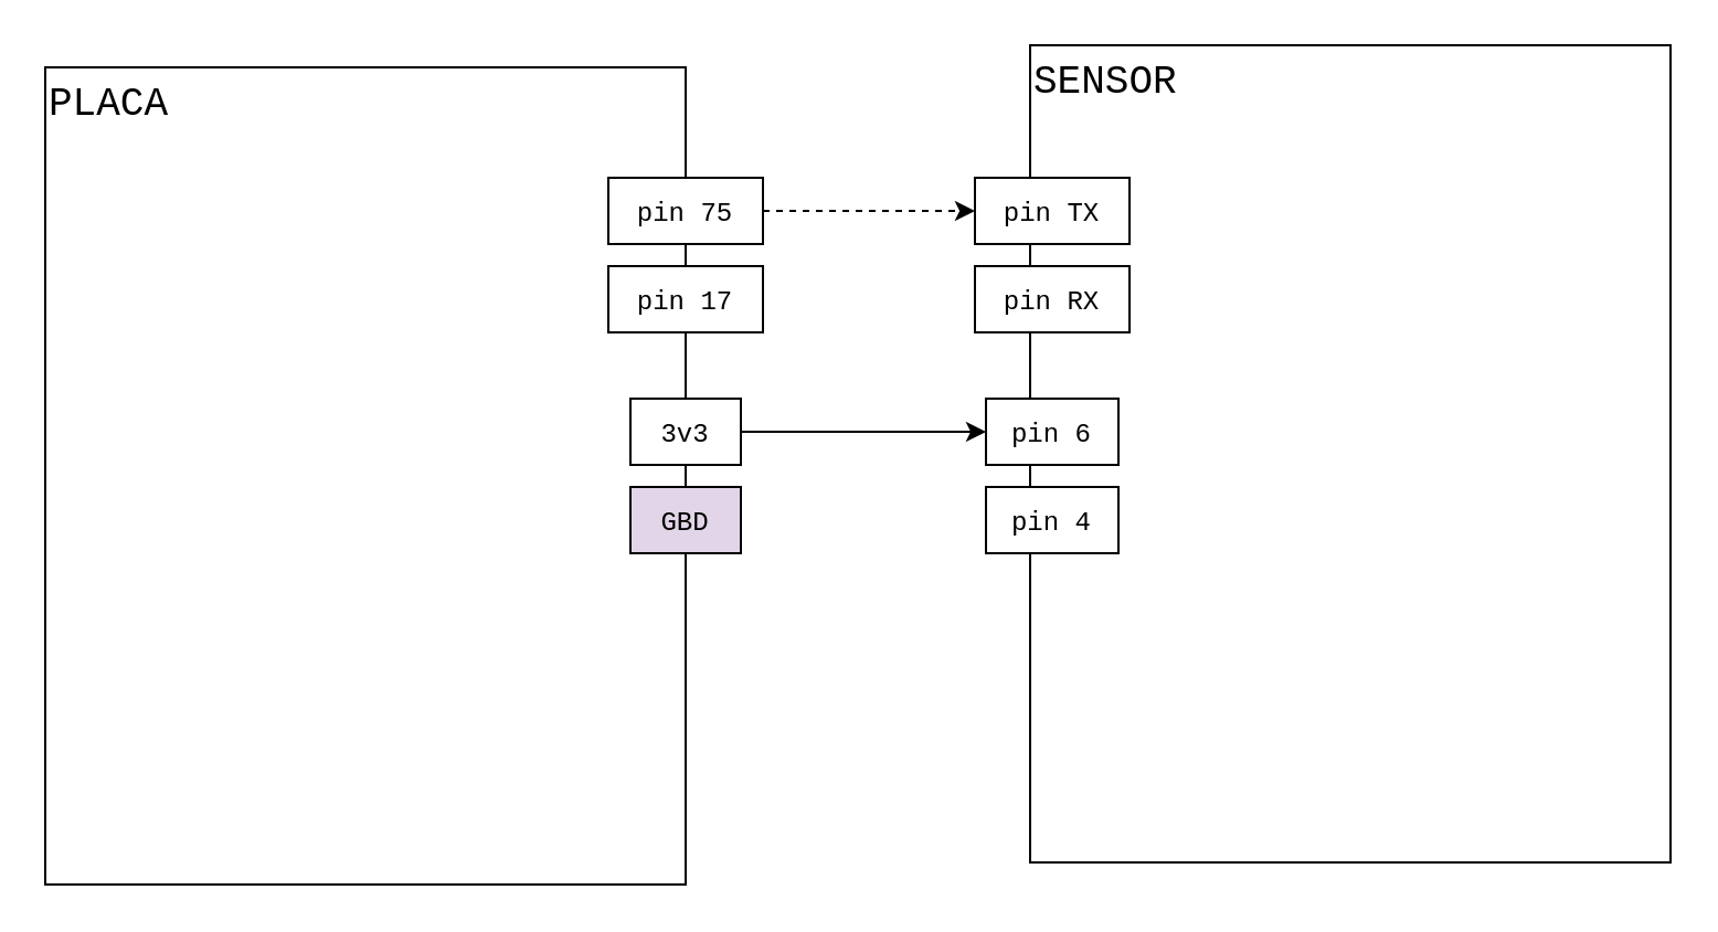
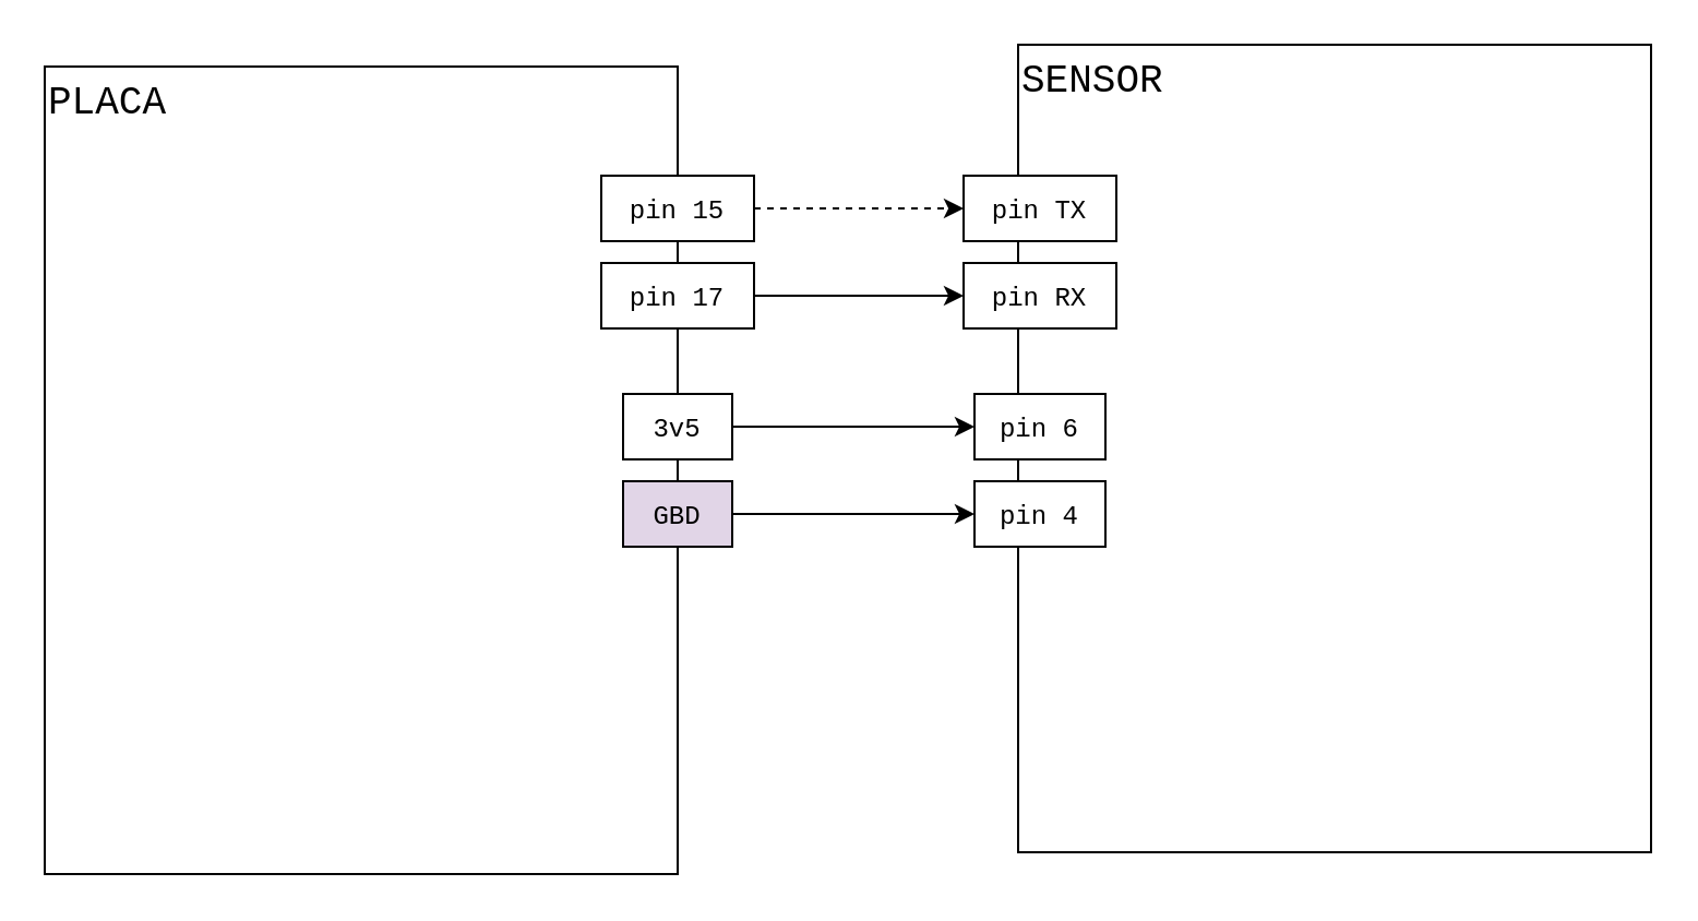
  <mxCell id="0" />
  <mxCell id="1" parent="0" />
  <mxCell id="2" value="SENSOR" style="rounded=0;whiteSpace=wrap;html=1;align=left;verticalAlign=top;fontFamily=Courier New;fontSize=18;" vertex="1" parent="1"><mxGeometry x="466" y="20" width="290" height="370" as="geometry" /></mxCell>
  <mxCell id="3" value="PLACA" style="rounded=0;whiteSpace=wrap;html=1;align=left;verticalAlign=top;fontFamily=Courier New;fontSize=18;" vertex="1" parent="1"><mxGeometry x="20" y="30" width="290" height="370" as="geometry" /></mxCell>
  <mxCell id="4" style="edgeStyle=orthogonalEdgeStyle;rounded=0;orthogonalLoop=1;jettySize=auto;html=1;entryX=0;entryY=0.5;entryDx=0;entryDy=0;fontFamily=Courier New;fontSize=12;dashed=1;" edge="1" parent="1" source="5" target="12"><mxGeometry relative="1" as="geometry" /></mxCell>
- <mxCell id="5" value="pin 75" style="rounded=0;whiteSpace=wrap;html=1;fontFamily=Courier New;fontSize=12;verticalAlign=top;autosize=1;spacing=5;" vertex="1" parent="1"><mxGeometry x="275" y="80" width="70" height="30" as="geometry" /></mxCell>
+ <mxCell id="5" value="pin 15" style="rounded=0;whiteSpace=wrap;html=1;fontFamily=Courier New;fontSize=12;verticalAlign=top;autosize=1;spacing=5;" vertex="1" parent="1"><mxGeometry x="275" y="80" width="70" height="30" as="geometry" /></mxCell>
+ <mxCell id="6" style="edgeStyle=orthogonalEdgeStyle;rounded=0;orthogonalLoop=1;jettySize=auto;html=1;entryX=0;entryY=0.5;entryDx=0;entryDy=0;fontFamily=Courier New;fontSize=12;" edge="1" parent="1" source="7" target="13"><mxGeometry relative="1" as="geometry" /></mxCell>
  <mxCell id="7" value="pin 17" style="rounded=0;whiteSpace=wrap;html=1;fontFamily=Courier New;fontSize=12;verticalAlign=top;autosize=1;spacing=5;" vertex="1" parent="1"><mxGeometry x="275" y="120" width="70" height="30" as="geometry" /></mxCell>
+ <mxCell id="8" style="edgeStyle=orthogonalEdgeStyle;rounded=0;orthogonalLoop=1;jettySize=auto;html=1;entryX=0;entryY=0.5;entryDx=0;entryDy=0;fontFamily=Courier New;fontSize=12;" edge="1" parent="1" source="9" target="15"><mxGeometry relative="1" as="geometry" /></mxCell>
  <mxCell id="9" value="GBD" style="rounded=0;whiteSpace=wrap;html=1;fontFamily=Courier New;fontSize=12;verticalAlign=top;autosize=1;spacing=5;fillColor=#e1d5e7;" vertex="1" parent="1"><mxGeometry x="285" y="220" width="50" height="30" as="geometry" /></mxCell>
  <mxCell id="10" style="edgeStyle=orthogonalEdgeStyle;rounded=0;orthogonalLoop=1;jettySize=auto;html=1;entryX=0;entryY=0.5;entryDx=0;entryDy=0;fontFamily=Courier New;fontSize=12;" edge="1" parent="1" source="11" target="14"><mxGeometry relative="1" as="geometry" /></mxCell>
- <mxCell id="11" value="3v3" style="rounded=0;whiteSpace=wrap;html=1;fontFamily=Courier New;fontSize=12;verticalAlign=top;autosize=1;spacing=5;" vertex="1" parent="1"><mxGeometry x="285" y="180" width="50" height="30" as="geometry" /></mxCell>
+ <mxCell id="11" value="3v5" style="rounded=0;whiteSpace=wrap;html=1;fontFamily=Courier New;fontSize=12;verticalAlign=top;autosize=1;spacing=5;" vertex="1" parent="1"><mxGeometry x="285" y="180" width="50" height="30" as="geometry" /></mxCell>
  <mxCell id="12" value="pin TX" style="rounded=0;whiteSpace=wrap;html=1;fontFamily=Courier New;fontSize=12;verticalAlign=top;autosize=1;spacing=5;" vertex="1" parent="1"><mxGeometry x="441" y="80" width="70" height="30" as="geometry" /></mxCell>
  <mxCell id="13" value="pin RX" style="rounded=0;whiteSpace=wrap;html=1;fontFamily=Courier New;fontSize=12;verticalAlign=top;autosize=1;spacing=5;" vertex="1" parent="1"><mxGeometry x="441" y="120" width="70" height="30" as="geometry" /></mxCell>
  <mxCell id="14" value="pin 6" style="rounded=0;whiteSpace=wrap;html=1;fontFamily=Courier New;fontSize=12;verticalAlign=top;autosize=1;spacing=5;" vertex="1" parent="1"><mxGeometry x="446" y="180" width="60" height="30" as="geometry" /></mxCell>
  <mxCell id="15" value="pin 4" style="rounded=0;whiteSpace=wrap;html=1;fontFamily=Courier New;fontSize=12;verticalAlign=top;autosize=1;spacing=5;" vertex="1" parent="1"><mxGeometry x="446" y="220" width="60" height="30" as="geometry" /></mxCell>
